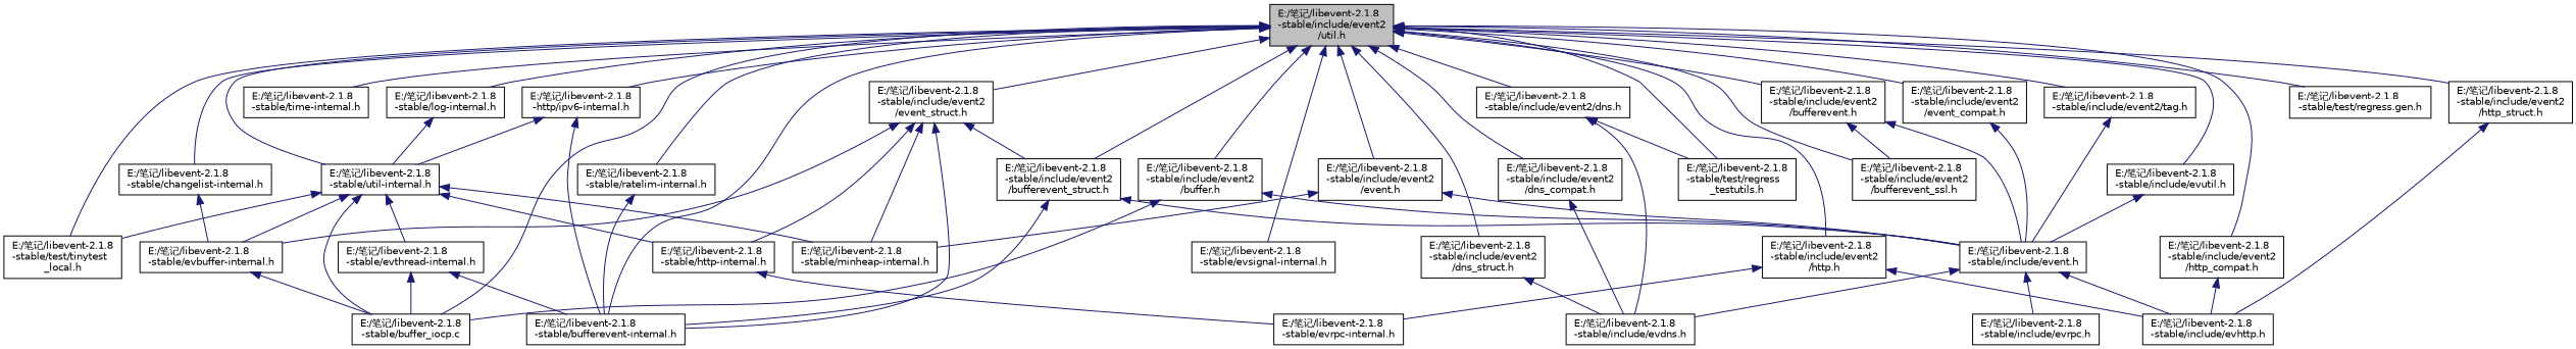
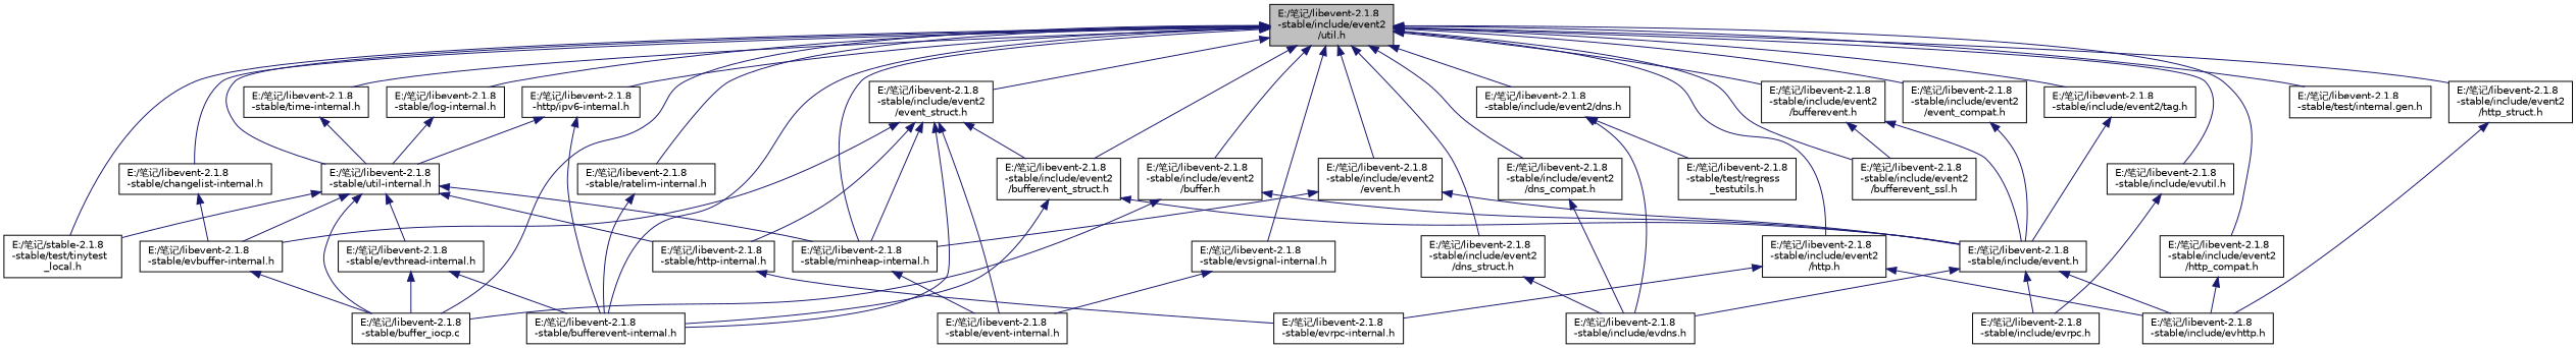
  digraph {
    node [color=black fillcolor=white fontname=Helvetica fontsize=10 shape=record style=filled]
    edge [color=midnightblue dir=back fontname=Helvetica fontsize=10 labelfontname=Helvetica labelfontsize=10 style=solid]
    n1 [fillcolor=grey75 fontcolor=black height=0.2 label="E:/笔记/libevent-2.1.8\l-stable/include/event2\l/util.h" width=0.4]
    n2 [height=0.2 label="E:/笔记/libevent-2.1.8\l-stable/log-internal.h" width=0.4]
    n3 [height=0.2 label="E:/笔记/libevent-2.1.8\l-stable/util-internal.h" width=0.4]
    n4 [height=0.2 label="E:/笔记/libevent-2.1.8\l-stable/bufferevent-internal.h" width=0.4]
    n5 [height=0.2 label="E:/笔记/libevent-2.1.8\l-stable/buffer_iocp.c" width=0.4]
    n6 [height=0.2 label="E:/笔记/libevent-2.1.8\l-stable/minheap-internal.h" width=0.4]
-   n7 [height=0.2 label="E:/笔记/libevent-2.1.8\l-stable/test/tinytest\l_local.h" width=0.4]
+   n7 [height=0.2 label="E:/笔记/stable-2.1.8\l-stable/test/tinytest\l_local.h" width=0.4]
    n8 [height=0.2 label="E:/笔记/libevent-2.1.8\l-stable/time-internal.h" width=0.4]
    n9 [height=0.2 label="E:/笔记/libevent-2.1.8\l-http/ipv6-internal.h" width=0.4]
    n10 [height=0.2 label="E:/笔记/libevent-2.1.8\l-stable/ratelim-internal.h" width=0.4]
    n11 [height=0.2 label="E:/笔记/libevent-2.1.8\l-stable/evsignal-internal.h" width=0.4]
    n12 [height=0.2 label="E:/笔记/libevent-2.1.8\l-stable/changelist-internal.h" width=0.4]
    n13 [height=0.2 label="E:/笔记/libevent-2.1.8\l-stable/include/event2\l/buffer.h" width=0.4]
    n14 [height=0.2 label="E:/笔记/libevent-2.1.8\l-stable/include/event2\l/bufferevent.h" width=0.4]
    n15 [height=0.2 label="E:/笔记/libevent-2.1.8\l-stable/include/event2\l/bufferevent_ssl.h" width=0.4]
    n16 [height=0.2 label="E:/笔记/libevent-2.1.8\l-stable/include/event2\l/bufferevent_struct.h" width=0.4]
    n17 [height=0.2 label="E:/笔记/libevent-2.1.8\l-stable/include/event2/dns.h" width=0.4]
    n18 [height=0.2 label="E:/笔记/libevent-2.1.8\l-stable/include/event2\l/dns_compat.h" width=0.4]
    n19 [height=0.2 label="E:/笔记/libevent-2.1.8\l-stable/include/event2\l/dns_struct.h" width=0.4]
    n20 [height=0.2 label="E:/笔记/libevent-2.1.8\l-stable/include/event2\l/event.h" width=0.4]
    n21 [height=0.2 label="E:/笔记/libevent-2.1.8\l-stable/include/event2\l/event_compat.h" width=0.4]
    n22 [height=0.2 label="E:/笔记/libevent-2.1.8\l-stable/include/event2\l/event_struct.h" width=0.4]
    n23 [height=0.2 label="E:/笔记/libevent-2.1.8\l-stable/include/event2\l/http.h" width=0.4]
    n24 [height=0.2 label="E:/笔记/libevent-2.1.8\l-stable/include/event2\l/http_compat.h" width=0.4]
    n25 [height=0.2 label="E:/笔记/libevent-2.1.8\l-stable/include/event2\l/http_struct.h" width=0.4]
    n26 [height=0.2 label="E:/笔记/libevent-2.1.8\l-stable/include/event2/tag.h" width=0.4]
    n27 [height=0.2 label="E:/笔记/libevent-2.1.8\l-stable/include/evutil.h" width=0.4]
-   n28 [height=0.2 label="E:/笔记/libevent-2.1.8\l-stable/test/regress.gen.h" width=0.4]
+   n28 [height=0.2 label="E:/笔记/libevent-2.1.8\l-stable/test/internal.gen.h" width=0.4]
    n29 [height=0.2 label="E:/笔记/libevent-2.1.8\l-stable/evbuffer-internal.h" width=0.4]
    n30 [height=0.2 label="E:/笔记/libevent-2.1.8\l-stable/evthread-internal.h" width=0.4]
    n31 [height=0.2 label="E:/笔记/libevent-2.1.8\l-stable/http-internal.h" width=0.4]
+   n32 [height=0.2 label="E:/笔记/libevent-2.1.8\l-stable/event-internal.h" width=0.4]
    n33 [height=0.2 label="E:/笔记/libevent-2.1.8\l-stable/include/event.h" width=0.4]
    n34 [height=0.2 label="E:/笔记/libevent-2.1.8\l-stable/include/evdns.h" width=0.4]
    n35 [height=0.2 label="E:/笔记/libevent-2.1.8\l-stable/test/regress\l_testutils.h" width=0.4]
    n36 [height=0.2 label="E:/笔记/libevent-2.1.8\l-stable/evrpc-internal.h" width=0.4]
    n37 [height=0.2 label="E:/笔记/libevent-2.1.8\l-stable/include/evhttp.h" width=0.4]
    n38 [height=0.2 label="E:/笔记/libevent-2.1.8\l-stable/include/evrpc.h" width=0.4]
    n1 -> n2
    n1 -> n3
    n1 -> n4
    n1 -> n5
-   n1 -> n35
+   n1 -> n6
    n1 -> n7
    n1 -> n8
    n1 -> n9
    n1 -> n10
    n1 -> n11
    n1 -> n12
    n1 -> n13
    n1 -> n14
    n1 -> n15
    n1 -> n16
    n1 -> n17
    n1 -> n18
    n1 -> n19
    n1 -> n20
    n1 -> n21
    n1 -> n22
    n1 -> n23
    n1 -> n24
    n1 -> n25
    n1 -> n26
    n1 -> n27
    n1 -> n28
    n2 -> n3
    n3 -> n5
    n3 -> n6
    n3 -> n7
    n3 -> n29
    n3 -> n30
    n3 -> n31
+   n6 -> n32
+   n8 -> n3
    n9 -> n3
    n9 -> n4
    n10 -> n4
+   n11 -> n32
    n12 -> n29
    n13 -> n5
    n13 -> n33
    n14 -> n15
    n14 -> n33
    n16 -> n4
    n16 -> n33
    n17 -> n34
    n17 -> n35
    n18 -> n34
    n19 -> n34
    n20 -> n6
    n20 -> n33
    n21 -> n33
    n22 -> n4
    n22 -> n6
    n22 -> n16
    n22 -> n29
    n22 -> n31
+   n22 -> n32
    n23 -> n36
    n23 -> n37
    n24 -> n37
    n25 -> n37
    n26 -> n33
-   n27 -> n33
+   n27 -> n38
    n29 -> n5
    n30 -> n4
    n30 -> n5
    n31 -> n36
    n33 -> n34
    n33 -> n37
    n33 -> n38
  }
